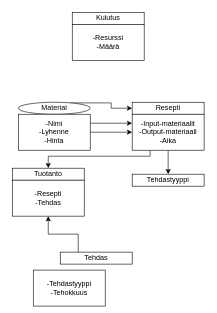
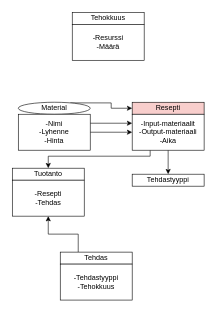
  <mxCell id="0" />
  <mxCell id="1" parent="0" />
  <mxCell id="2" style="edgeStyle=orthogonalEdgeStyle;rounded=0;orthogonalLoop=1;jettySize=auto;html=1;exitX=0.75;exitY=0;exitDx=0;exitDy=0;" edge="1" parent="1" source="3" target="7"><mxGeometry relative="1" as="geometry" /></mxCell>
  <mxCell id="3" value="Material" style="ellipse;whiteSpace=wrap;html=1;" vertex="1" parent="1"><mxGeometry x="30" y="170" width="120" height="20" as="geometry" /></mxCell>
  <mxCell id="4" style="edgeStyle=orthogonalEdgeStyle;rounded=0;orthogonalLoop=1;jettySize=auto;html=1;exitX=1;exitY=0.5;exitDx=0;exitDy=0;entryX=0;entryY=0.5;entryDx=0;entryDy=0;" edge="1" parent="1" source="6" target="10"><mxGeometry relative="1" as="geometry" /></mxCell>
  <mxCell id="5" style="edgeStyle=orthogonalEdgeStyle;rounded=0;orthogonalLoop=1;jettySize=auto;html=1;exitX=1;exitY=0.25;exitDx=0;exitDy=0;entryX=0;entryY=0.25;entryDx=0;entryDy=0;" edge="1" parent="1" source="6" target="10"><mxGeometry relative="1" as="geometry" /></mxCell>
  <mxCell id="6" value="-Nimi&lt;br&gt;-Lyhenne&lt;br&gt;-Hinta" style="rounded=0;whiteSpace=wrap;html=1;" vertex="1" parent="1"><mxGeometry x="30" y="190" width="120" height="60" as="geometry" /></mxCell>
- <mxCell id="7" value="Resepti" style="rounded=0;whiteSpace=wrap;html=1;" vertex="1" parent="1"><mxGeometry x="220" y="170" width="120" height="20" as="geometry" /></mxCell>
+ <mxCell id="7" value="Resepti" style="rounded=0;whiteSpace=wrap;html=1;fillColor=#f8cecc;" vertex="1" parent="1"><mxGeometry x="220" y="170" width="120" height="20" as="geometry" /></mxCell>
  <mxCell id="8" style="edgeStyle=orthogonalEdgeStyle;rounded=0;orthogonalLoop=1;jettySize=auto;html=1;exitX=0.5;exitY=1;exitDx=0;exitDy=0;entryX=0.5;entryY=0;entryDx=0;entryDy=0;" edge="1" parent="1" source="10" target="13"><mxGeometry relative="1" as="geometry" /></mxCell>
  <mxCell id="9" style="edgeStyle=orthogonalEdgeStyle;rounded=0;orthogonalLoop=1;jettySize=auto;html=1;exitX=0.25;exitY=1;exitDx=0;exitDy=0;entryX=0.5;entryY=0;entryDx=0;entryDy=0;" edge="1" parent="1" source="10" target="17"><mxGeometry relative="1" as="geometry"><Array as="points"><mxPoint x="250" y="260" /><mxPoint x="80" y="260" /></Array></mxGeometry></mxCell>
  <mxCell id="10" value="-Input-materiaalit&lt;br&gt;-Output-materiaali&lt;br&gt;-Aika" style="rounded=0;whiteSpace=wrap;html=1;" vertex="1" parent="1"><mxGeometry x="220" y="190" width="120" height="60" as="geometry" /></mxCell>
- <mxCell id="11" value="Kulutus" style="rounded=0;whiteSpace=wrap;html=1;" vertex="1" parent="1"><mxGeometry x="120" y="20" width="120" height="20" as="geometry" /></mxCell>
+ <mxCell id="11" value="Tehokkuus" style="rounded=0;whiteSpace=wrap;html=1;" vertex="1" parent="1"><mxGeometry x="120" y="20" width="120" height="20" as="geometry" /></mxCell>
  <mxCell id="12" value="-Resurssi&lt;br&gt;-Määrä" style="rounded=0;whiteSpace=wrap;html=1;" vertex="1" parent="1"><mxGeometry x="120" y="40" width="120" height="60" as="geometry" /></mxCell>
  <mxCell id="13" value="Tehdastyyppi" style="rounded=0;whiteSpace=wrap;html=1;" vertex="1" parent="1"><mxGeometry x="220" y="290" width="120" height="20" as="geometry" /></mxCell>
  <mxCell id="14" style="edgeStyle=orthogonalEdgeStyle;rounded=0;orthogonalLoop=1;jettySize=auto;html=1;exitX=0.25;exitY=0;exitDx=0;exitDy=0;entryX=0.5;entryY=1;entryDx=0;entryDy=0;" edge="1" parent="1" source="15" target="18"><mxGeometry relative="1" as="geometry" /></mxCell>
  <mxCell id="15" value="Tehdas" style="rounded=0;whiteSpace=wrap;html=1;" vertex="1" parent="1"><mxGeometry x="100" y="420" width="120" height="20" as="geometry" /></mxCell>
- <mxCell id="16" value="-Tehdastyyppi&lt;br&gt;-Tehokkuus" style="rounded=0;whiteSpace=wrap;html=1;" vertex="1" parent="1"><mxGeometry x="55" y="450" width="120" height="60" as="geometry" /></mxCell>
+ <mxCell id="16" value="-Tehdastyyppi&lt;br&gt;-Tehokkuus" style="rounded=0;whiteSpace=wrap;html=1;" vertex="1" parent="1"><mxGeometry x="100" y="440" width="120" height="60" as="geometry" /></mxCell>
  <mxCell id="17" value="Tuotanto" style="rounded=0;whiteSpace=wrap;html=1;" vertex="1" parent="1"><mxGeometry x="20" y="280" width="120" height="20" as="geometry" /></mxCell>
  <mxCell id="18" value="-Resepti&lt;br&gt;-Tehdas" style="rounded=0;whiteSpace=wrap;html=1;" vertex="1" parent="1"><mxGeometry x="20" y="300" width="120" height="60" as="geometry" /></mxCell>
